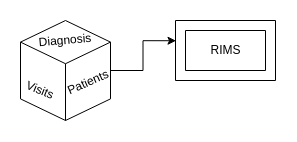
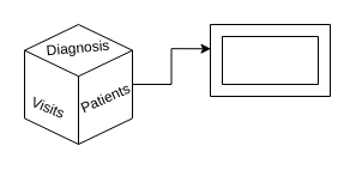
  <mxCell id="0" />
  <mxCell id="1" parent="0" />
  <mxCell id="2" style="edgeStyle=orthogonalEdgeStyle;rounded=0;orthogonalLoop=1;jettySize=auto;html=1;exitX=1;exitY=0.5;exitDx=0;exitDy=0;exitPerimeter=0;entryX=0.005;entryY=0.337;entryDx=0;entryDy=0;entryPerimeter=0;" edge="1" parent="1" source="3" target="7"><mxGeometry relative="1" as="geometry" /></mxCell>
  <mxCell id="3" value="" style="html=1;whiteSpace=wrap;shape=isoCube2;backgroundOutline=1;isoAngle=15;" vertex="1" parent="1"><mxGeometry x="20" y="20" width="90" height="100" as="geometry" /></mxCell>
  <mxCell id="4" value="Diagnosis" style="text;html=1;strokeColor=none;fillColor=none;align=center;verticalAlign=middle;whiteSpace=wrap;rounded=0;rotation=-5;" vertex="1" parent="1"><mxGeometry x="45" y="30" width="40" height="20" as="geometry" /></mxCell>
  <mxCell id="5" value="Patients" style="text;html=1;strokeColor=none;fillColor=none;align=center;verticalAlign=middle;whiteSpace=wrap;rounded=0;rotation=-23.9;" vertex="1" parent="1"><mxGeometry x="68" y="72" width="40" height="20" as="geometry" /></mxCell>
  <mxCell id="6" value="Visits" style="text;html=1;strokeColor=none;fillColor=none;align=center;verticalAlign=middle;whiteSpace=wrap;rounded=0;rotation=22.3;" vertex="1" parent="1"><mxGeometry x="20" y="80" width="40" height="20" as="geometry" /></mxCell>
  <mxCell id="7" value="" style="verticalLabelPosition=bottom;verticalAlign=top;html=1;shape=mxgraph.basic.frame;dx=10;" vertex="1" parent="1"><mxGeometry x="175" y="20" width="100" height="60" as="geometry" /></mxCell>
- <mxCell id="8" value="RIMS" style="text;html=1;align=center;verticalAlign=middle;resizable=0;points=[];autosize=1;strokeColor=none;" vertex="1" parent="1"><mxGeometry x="205" y="41" width="40" height="18" as="geometry" /></mxCell>
